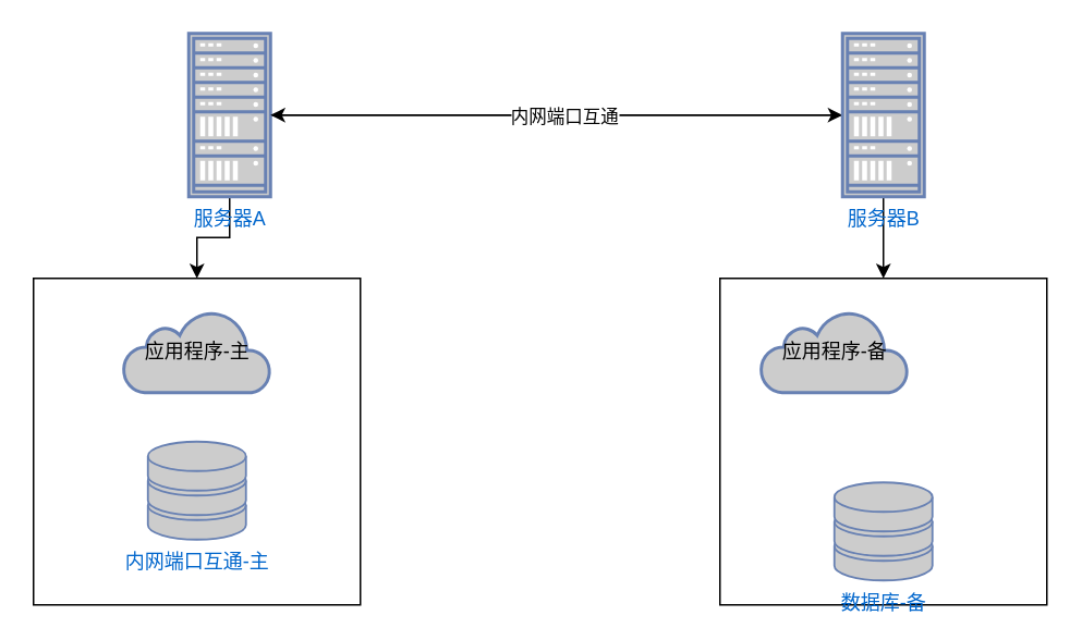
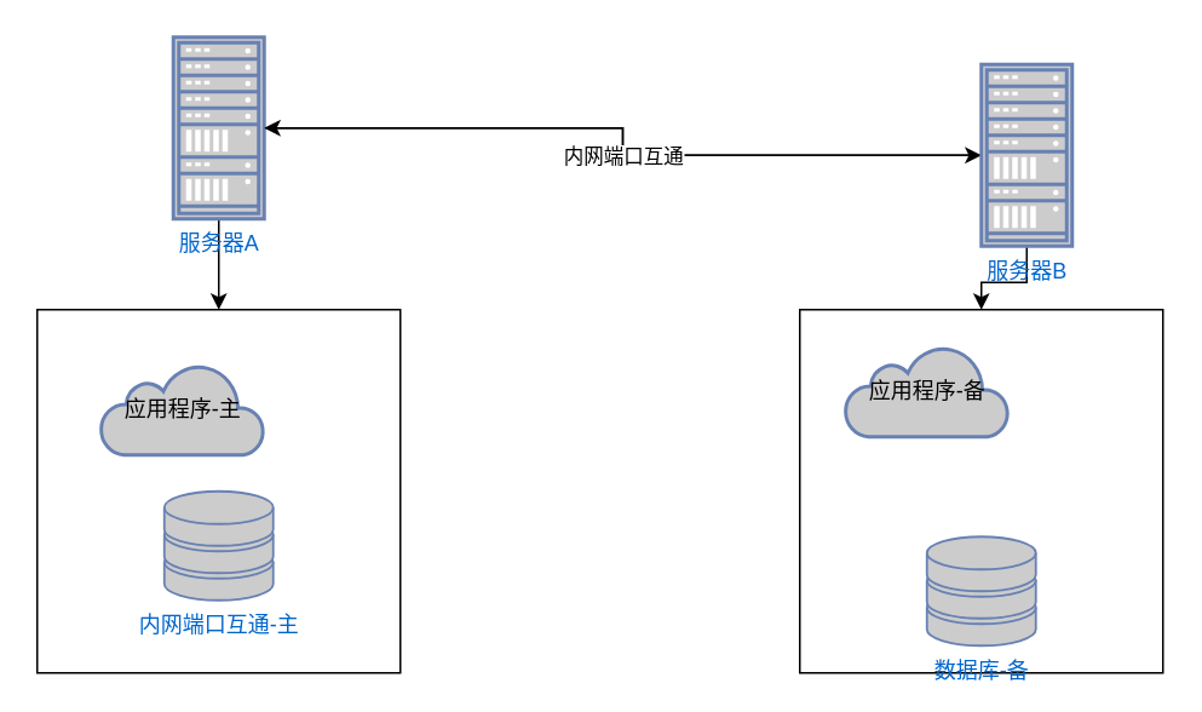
  <mxCell id="0" />
  <mxCell id="1" parent="0" />
  <mxCell id="2" style="edgeStyle=orthogonalEdgeStyle;rounded=0;orthogonalLoop=1;jettySize=auto;html=1;entryX=0;entryY=0.5;entryDx=0;entryDy=0;entryPerimeter=0;" edge="1" parent="1" source="4" target="8"><mxGeometry relative="1" as="geometry" /></mxCell>
  <mxCell id="3" style="edgeStyle=orthogonalEdgeStyle;rounded=0;orthogonalLoop=1;jettySize=auto;html=1;entryX=0.5;entryY=0;entryDx=0;entryDy=0;fontColor=#000000;" edge="1" parent="1" source="4" target="9"><mxGeometry relative="1" as="geometry" /></mxCell>
- <mxCell id="4" value="服务器A" style="fontColor=#0066CC;verticalAlign=top;verticalLabelPosition=bottom;labelPosition=center;align=center;html=1;outlineConnect=0;fillColor=#CCCCCC;strokeColor=#6881B3;gradientColor=none;gradientDirection=north;strokeWidth=2;shape=mxgraph.networks.rack;" vertex="1" parent="1"><mxGeometry x="115" y="20" width="50" height="100" as="geometry" /></mxCell>
+ <mxCell id="4" value="服务器A" style="fontColor=#0066CC;verticalAlign=top;verticalLabelPosition=bottom;labelPosition=center;align=center;html=1;outlineConnect=0;fillColor=#CCCCCC;strokeColor=#6881B3;gradientColor=none;gradientDirection=north;strokeWidth=2;shape=mxgraph.networks.rack;" vertex="1" parent="1"><mxGeometry x="95" y="20" width="50" height="100" as="geometry" /></mxCell>
  <mxCell id="5" style="edgeStyle=orthogonalEdgeStyle;rounded=0;orthogonalLoop=1;jettySize=auto;html=1;entryX=1;entryY=0.5;entryDx=0;entryDy=0;entryPerimeter=0;" edge="1" parent="1" source="8" target="4"><mxGeometry relative="1" as="geometry" /></mxCell>
  <mxCell id="6" value="内网端口互通" style="edgeLabel;html=1;align=center;verticalAlign=middle;resizable=0;points=[];" vertex="1" connectable="0" parent="5"><mxGeometry x="-0.124" y="2" relative="1" as="geometry"><mxPoint x="-18" y="-2" as="offset" /></mxGeometry></mxCell>
  <mxCell id="7" style="edgeStyle=orthogonalEdgeStyle;rounded=0;orthogonalLoop=1;jettySize=auto;html=1;entryX=0.5;entryY=0;entryDx=0;entryDy=0;fontColor=#000000;" edge="1" parent="1" source="8" target="10"><mxGeometry relative="1" as="geometry" /></mxCell>
- <mxCell id="8" value="服务器B" style="fontColor=#0066CC;verticalAlign=top;verticalLabelPosition=bottom;labelPosition=center;align=center;html=1;outlineConnect=0;fillColor=#CCCCCC;strokeColor=#6881B3;gradientColor=none;gradientDirection=north;strokeWidth=2;shape=mxgraph.networks.rack;" vertex="1" parent="1"><mxGeometry x="515" y="20" width="50" height="100" as="geometry" /></mxCell>
+ <mxCell id="8" value="服务器B" style="fontColor=#0066CC;verticalAlign=top;verticalLabelPosition=bottom;labelPosition=center;align=center;html=1;outlineConnect=0;fillColor=#CCCCCC;strokeColor=#6881B3;gradientColor=none;gradientDirection=north;strokeWidth=2;shape=mxgraph.networks.rack;" vertex="1" parent="1"><mxGeometry x="540" y="35" width="50" height="100" as="geometry" /></mxCell>
  <mxCell id="9" value="" style="whiteSpace=wrap;html=1;aspect=fixed;" vertex="1" parent="1"><mxGeometry x="20" y="170" width="200" height="200" as="geometry" /></mxCell>
  <mxCell id="10" value="" style="whiteSpace=wrap;html=1;aspect=fixed;" vertex="1" parent="1"><mxGeometry x="440" y="170" width="200" height="200" as="geometry" /></mxCell>
- <mxCell id="11" value="应用程序-主" style="html=1;outlineConnect=0;fillColor=#CCCCCC;strokeColor=#6881B3;gradientColor=none;gradientDirection=north;strokeWidth=2;shape=mxgraph.networks.cloud;" vertex="1" parent="1"><mxGeometry x="75" y="190" width="90" height="50" as="geometry" /></mxCell>
+ <mxCell id="11" value="应用程序-主" style="html=1;outlineConnect=0;fillColor=#CCCCCC;strokeColor=#6881B3;gradientColor=none;gradientDirection=north;strokeWidth=2;shape=mxgraph.networks.cloud;" vertex="1" parent="1"><mxGeometry x="55" y="200" width="90" height="50" as="geometry" /></mxCell>
  <mxCell id="12" value="内网端口互通-主" style="fontColor=#0066CC;verticalAlign=top;verticalLabelPosition=bottom;labelPosition=center;align=center;html=1;outlineConnect=0;fillColor=#CCCCCC;strokeColor=#6881B3;gradientColor=none;gradientDirection=north;strokeWidth=2;shape=mxgraph.networks.storage;" vertex="1" parent="1"><mxGeometry x="90" y="270" width="60" height="60" as="geometry" /></mxCell>
  <mxCell id="13" value="应用程序-备" style="html=1;outlineConnect=0;fillColor=#CCCCCC;strokeColor=#6881B3;gradientColor=none;gradientDirection=north;strokeWidth=2;shape=mxgraph.networks.cloud;" vertex="1" parent="1"><mxGeometry x="465" y="190" width="90" height="50" as="geometry" /></mxCell>
  <mxCell id="14" value="数据库-备" style="fontColor=#0066CC;verticalAlign=top;verticalLabelPosition=bottom;labelPosition=center;align=center;html=1;outlineConnect=0;fillColor=#CCCCCC;strokeColor=#6881B3;gradientColor=none;gradientDirection=north;strokeWidth=2;shape=mxgraph.networks.storage;" vertex="1" parent="1"><mxGeometry x="510" y="295" width="60" height="60" as="geometry" /></mxCell>
